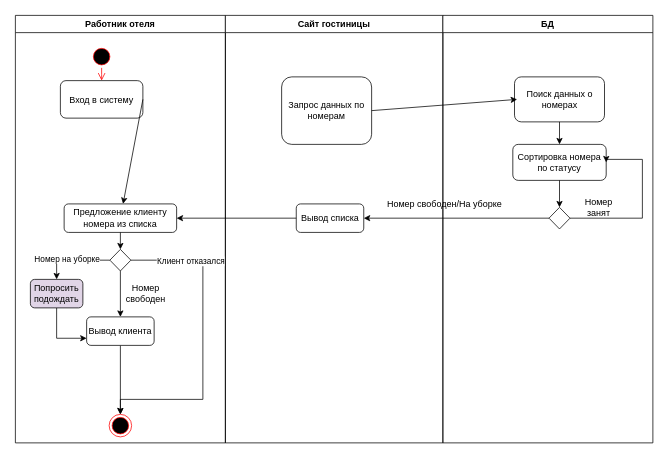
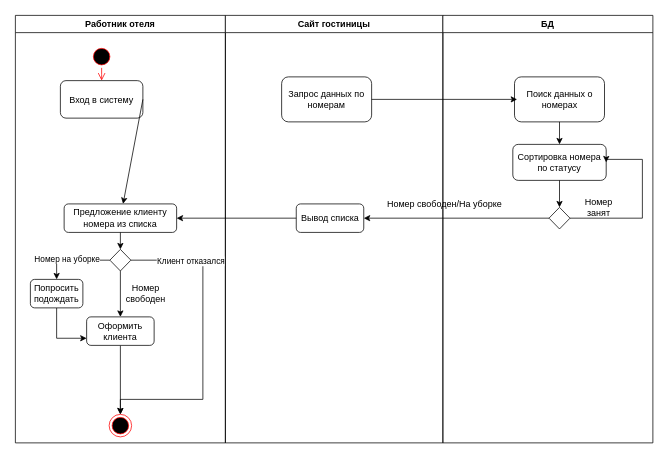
  <mxCell id="0" />
  <mxCell id="1" parent="0" />
  <mxCell id="2" value="Работник отеля" style="swimlane;whiteSpace=wrap" parent="1" vertex="1"><mxGeometry x="20" y="20" width="280" height="570" as="geometry" /></mxCell>
  <mxCell id="3" value="" style="ellipse;shape=startState;fillColor=#000000;strokeColor=#ff0000;" parent="2" vertex="1"><mxGeometry x="100" y="40" width="30" height="30" as="geometry" /></mxCell>
  <mxCell id="4" value="" style="edgeStyle=elbowEdgeStyle;elbow=horizontal;verticalAlign=bottom;endArrow=open;endSize=8;strokeColor=#FF0000;endFill=1;rounded=0" parent="2" source="3" target="5" edge="1"><mxGeometry x="100" y="40" as="geometry"><mxPoint x="115" y="110" as="targetPoint" /></mxGeometry></mxCell>
  <mxCell id="5" value="Вход в систему" style="rounded=1;" parent="2" vertex="1"><mxGeometry x="60" y="87" width="110" height="50" as="geometry" /></mxCell>
  <mxCell id="6" value="&lt;font style=&quot;vertical-align: inherit&quot;&gt;&lt;font style=&quot;vertical-align: inherit&quot;&gt;Предложение клиенту номера из списка&lt;/font&gt;&lt;/font&gt;" style="rounded=1;whiteSpace=wrap;html=1;" vertex="1" parent="2"><mxGeometry x="65" y="251.38" width="150" height="38" as="geometry" /></mxCell>
  <mxCell id="7" style="edgeStyle=orthogonalEdgeStyle;rounded=0;orthogonalLoop=1;jettySize=auto;html=1;exitX=0.5;exitY=1;exitDx=0;exitDy=0;entryX=0.5;entryY=0;entryDx=0;entryDy=0;" edge="1" parent="2" source="12" target="15"><mxGeometry relative="1" as="geometry" /></mxCell>
  <mxCell id="8" value="Номер на уборке" style="edgeLabel;html=1;align=center;verticalAlign=middle;resizable=0;points=[];" vertex="1" connectable="0" parent="7"><mxGeometry x="0.18" y="-2" relative="1" as="geometry"><mxPoint as="offset" /></mxGeometry></mxCell>
  <mxCell id="9" style="edgeStyle=orthogonalEdgeStyle;rounded=0;orthogonalLoop=1;jettySize=auto;html=1;exitX=1;exitY=0.5;exitDx=0;exitDy=0;entryX=0.5;entryY=0;entryDx=0;entryDy=0;" edge="1" parent="2" source="12" target="17"><mxGeometry relative="1" as="geometry" /></mxCell>
  <mxCell id="10" style="edgeStyle=orthogonalEdgeStyle;rounded=0;orthogonalLoop=1;jettySize=auto;html=1;exitX=0.5;exitY=0;exitDx=0;exitDy=0;" edge="1" parent="2" source="12" target="19"><mxGeometry relative="1" as="geometry"><Array as="points"><mxPoint x="250" y="326" /><mxPoint x="250" y="512" /></Array></mxGeometry></mxCell>
  <mxCell id="11" value="Клиент отказался" style="edgeLabel;html=1;align=center;verticalAlign=middle;resizable=0;points=[];" vertex="1" connectable="0" parent="10"><mxGeometry x="-0.613" y="-1" relative="1" as="geometry"><mxPoint as="offset" /></mxGeometry></mxCell>
  <mxCell id="12" value="" style="rhombus;whiteSpace=wrap;html=1;rounded=0;direction=south;" vertex="1" parent="2"><mxGeometry x="126" y="312" width="28" height="28.75" as="geometry" /></mxCell>
  <mxCell id="13" value="" style="endArrow=classic;html=1;exitX=0.5;exitY=1;exitDx=0;exitDy=0;entryX=0;entryY=0.5;entryDx=0;entryDy=0;entryPerimeter=0;" edge="1" parent="2" source="6" target="12"><mxGeometry width="50" height="50" relative="1" as="geometry"><mxPoint x="410" y="242" as="sourcePoint" /><mxPoint x="460" y="192" as="targetPoint" /></mxGeometry></mxCell>
  <mxCell id="14" style="edgeStyle=orthogonalEdgeStyle;rounded=0;orthogonalLoop=1;jettySize=auto;html=1;exitX=0.5;exitY=1;exitDx=0;exitDy=0;entryX=0;entryY=0.75;entryDx=0;entryDy=0;" edge="1" parent="2" source="15" target="17"><mxGeometry relative="1" as="geometry" /></mxCell>
- <mxCell id="15" value="Попросить подождать" style="rounded=1;whiteSpace=wrap;html=1;fillColor=#e1d5e7;" vertex="1" parent="2"><mxGeometry x="20" y="352" width="70" height="38" as="geometry" /></mxCell>
+ <mxCell id="15" value="Попросить подождать" style="rounded=1;whiteSpace=wrap;html=1;" vertex="1" parent="2"><mxGeometry x="20" y="352" width="70" height="38" as="geometry" /></mxCell>
  <mxCell id="16" style="edgeStyle=orthogonalEdgeStyle;rounded=0;orthogonalLoop=1;jettySize=auto;html=1;exitX=0.5;exitY=1;exitDx=0;exitDy=0;" edge="1" parent="2" source="17" target="19"><mxGeometry relative="1" as="geometry" /></mxCell>
- <mxCell id="17" value="Вывод клиента" style="rounded=1;whiteSpace=wrap;html=1;" vertex="1" parent="2"><mxGeometry x="95" y="402" width="90" height="38" as="geometry" /></mxCell>
+ <mxCell id="17" value="Оформить клиента" style="rounded=1;whiteSpace=wrap;html=1;" vertex="1" parent="2"><mxGeometry x="95" y="402" width="90" height="38" as="geometry" /></mxCell>
  <mxCell id="18" value="Номер свободен" style="text;html=1;strokeColor=none;fillColor=none;align=center;verticalAlign=middle;whiteSpace=wrap;rounded=0;" vertex="1" parent="2"><mxGeometry x="154" y="361" width="40" height="20" as="geometry" /></mxCell>
  <mxCell id="19" value="" style="ellipse;shape=endState;fillColor=#000000;strokeColor=#ff0000" parent="2" vertex="1"><mxGeometry x="125" y="532" width="30" height="30" as="geometry" /></mxCell>
  <mxCell id="20" value="Сайт гостиницы" style="swimlane;whiteSpace=wrap;startSize=23;" parent="1" vertex="1"><mxGeometry x="300" y="20" width="290" height="570" as="geometry" /></mxCell>
- <mxCell id="21" value="Запрос данных по номерам" style="rounded=1;whiteSpace=wrap;html=1;" parent="20" vertex="1"><mxGeometry x="75" y="82" width="120" height="90" as="geometry" /></mxCell>
+ <mxCell id="21" value="Запрос данных по номерам" style="rounded=1;whiteSpace=wrap;html=1;" parent="20" vertex="1"><mxGeometry x="75" y="82" width="120" height="60" as="geometry" /></mxCell>
  <mxCell id="22" value="Вывод списка" style="rounded=1;whiteSpace=wrap;html=1;" parent="20" vertex="1"><mxGeometry x="94.5" y="251.38" width="90" height="38" as="geometry" /></mxCell>
  <mxCell id="23" value="БД" style="swimlane;whiteSpace=wrap;startSize=23;" parent="1" vertex="1"><mxGeometry x="590" y="20" width="280" height="570" as="geometry" /></mxCell>
  <mxCell id="24" value="Поиск данных о номерах" style="rounded=1;whiteSpace=wrap;html=1;" parent="23" vertex="1"><mxGeometry x="95.5" y="82" width="120" height="60" as="geometry" /></mxCell>
  <mxCell id="25" value="Сортировка номера по статусу" style="rounded=1;whiteSpace=wrap;html=1;" parent="23" vertex="1"><mxGeometry x="93.25" y="172" width="124.5" height="48" as="geometry" /></mxCell>
  <mxCell id="26" value="" style="endArrow=classic;html=1;entryX=0.5;entryY=0;entryDx=0;entryDy=0;exitX=0.5;exitY=1;exitDx=0;exitDy=0;" parent="23" source="24" target="25" edge="1"><mxGeometry width="50" height="50" relative="1" as="geometry"><mxPoint x="-184.5" y="332" as="sourcePoint" /><mxPoint x="-134.5" y="282" as="targetPoint" /></mxGeometry></mxCell>
  <mxCell id="27" style="edgeStyle=orthogonalEdgeStyle;rounded=0;orthogonalLoop=1;jettySize=auto;html=1;exitX=0.5;exitY=0;exitDx=0;exitDy=0;entryX=1;entryY=0.5;entryDx=0;entryDy=0;" parent="23" source="28" target="25" edge="1"><mxGeometry relative="1" as="geometry"><Array as="points"><mxPoint x="266" y="270" /><mxPoint x="266" y="192" /><mxPoint x="218" y="192" /></Array></mxGeometry></mxCell>
  <mxCell id="28" value="" style="rhombus;whiteSpace=wrap;html=1;rounded=0;direction=south;" parent="23" vertex="1"><mxGeometry x="141.5" y="256" width="28" height="28.75" as="geometry" /></mxCell>
  <mxCell id="29" value="" style="endArrow=classic;html=1;entryX=0;entryY=0.5;entryDx=0;entryDy=0;exitX=0.5;exitY=1;exitDx=0;exitDy=0;" parent="23" source="25" target="28" edge="1"><mxGeometry width="50" height="50" relative="1" as="geometry"><mxPoint x="-184.5" y="332" as="sourcePoint" /><mxPoint x="-134.5" y="282" as="targetPoint" /></mxGeometry></mxCell>
  <mxCell id="30" value="Номер занят" style="text;html=1;strokeColor=none;fillColor=none;align=center;verticalAlign=middle;whiteSpace=wrap;rounded=0;" parent="23" vertex="1"><mxGeometry x="180" y="242" width="55.5" height="28" as="geometry" /></mxCell>
  <mxCell id="31" value="Номер свободен/На уборке" style="text;html=1;strokeColor=none;fillColor=none;align=center;verticalAlign=middle;whiteSpace=wrap;rounded=0;" parent="23" vertex="1"><mxGeometry x="-120" y="242" width="245" height="20" as="geometry" /></mxCell>
  <mxCell id="32" value="" style="endArrow=classic;html=1;exitX=1;exitY=0.5;exitDx=0;exitDy=0;" parent="1" source="5" target="6" edge="1"><mxGeometry width="50" height="50" relative="1" as="geometry"><mxPoint x="410" y="362" as="sourcePoint" /><mxPoint x="460" y="312" as="targetPoint" /></mxGeometry></mxCell>
  <mxCell id="33" value="" style="endArrow=classic;html=1;exitX=1;exitY=0.5;exitDx=0;exitDy=0;" parent="1" source="21" edge="1"><mxGeometry width="50" height="50" relative="1" as="geometry"><mxPoint x="500" y="122" as="sourcePoint" /><mxPoint x="689" y="132" as="targetPoint" /></mxGeometry></mxCell>
  <mxCell id="34" value="" style="endArrow=classic;html=1;exitX=0.5;exitY=1;exitDx=0;exitDy=0;entryX=1;entryY=0.5;entryDx=0;entryDy=0;" parent="1" source="28" target="22" edge="1"><mxGeometry width="50" height="50" relative="1" as="geometry"><mxPoint x="440" y="342" as="sourcePoint" /><mxPoint x="490" y="292" as="targetPoint" /></mxGeometry></mxCell>
  <mxCell id="35" value="" style="endArrow=classic;html=1;entryX=1;entryY=0.5;entryDx=0;entryDy=0;exitX=0;exitY=0.5;exitDx=0;exitDy=0;" edge="1" parent="1" source="22" target="6"><mxGeometry width="50" height="50" relative="1" as="geometry"><mxPoint x="350" y="262" as="sourcePoint" /><mxPoint x="400" y="212" as="targetPoint" /></mxGeometry></mxCell>
